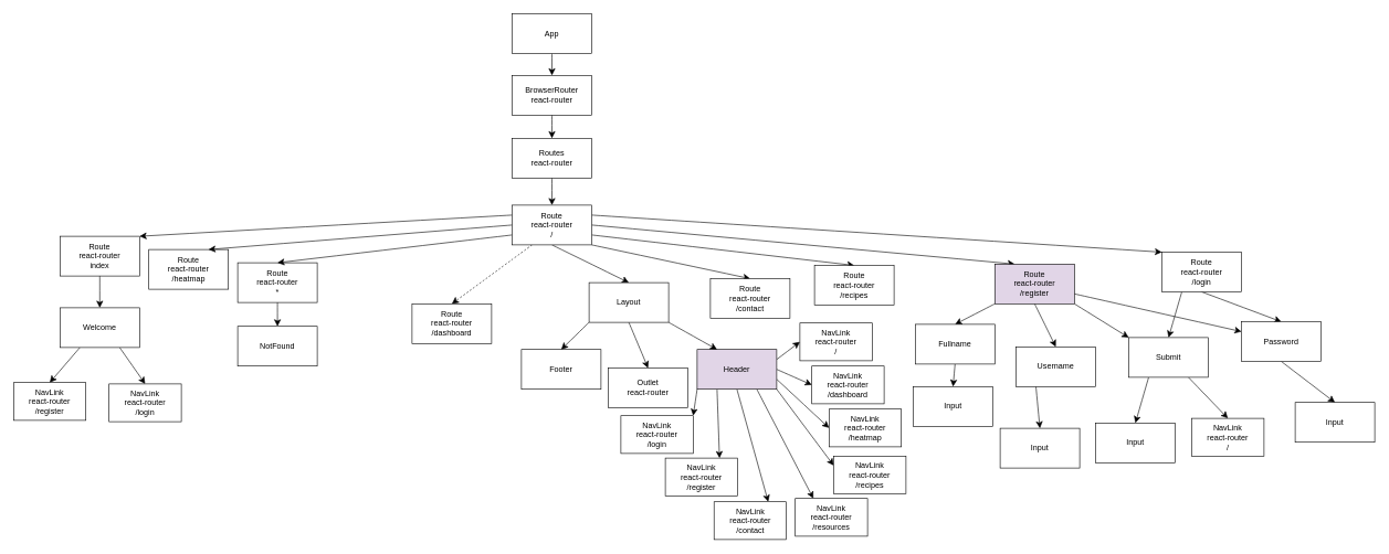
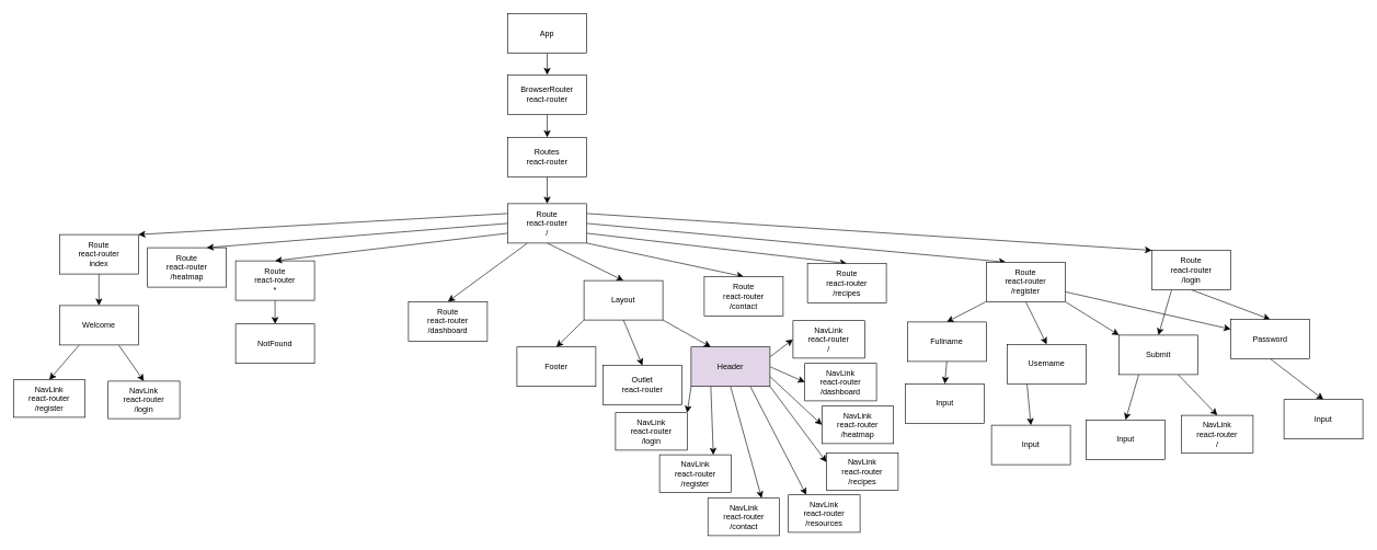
  <mxCell id="0" />
  <mxCell id="1" parent="0" />
  <mxCell id="2" style="edgeStyle=none;curved=1;rounded=0;orthogonalLoop=1;jettySize=auto;html=1;exitX=0.5;exitY=1;exitDx=0;exitDy=0;entryX=0.5;entryY=0;entryDx=0;entryDy=0;fontSize=12;startSize=8;endSize=8;" edge="1" parent="1" source="3" target="5"><mxGeometry relative="1" as="geometry" /></mxCell>
  <mxCell id="3" value="App" style="rounded=0;whiteSpace=wrap;html=1;" vertex="1" parent="1"><mxGeometry x="772" y="20" width="120" height="60" as="geometry" /></mxCell>
  <mxCell id="4" style="edgeStyle=none;curved=1;rounded=0;orthogonalLoop=1;jettySize=auto;html=1;exitX=0.5;exitY=1;exitDx=0;exitDy=0;fontSize=12;startSize=8;endSize=8;" edge="1" parent="1" source="5" target="7"><mxGeometry relative="1" as="geometry" /></mxCell>
  <mxCell id="5" value="&lt;div&gt;BrowserRouter&lt;/div&gt;react-router" style="rounded=0;whiteSpace=wrap;html=1;" vertex="1" parent="1"><mxGeometry x="772" y="113" width="120" height="60" as="geometry" /></mxCell>
  <mxCell id="6" style="edgeStyle=none;curved=1;rounded=0;orthogonalLoop=1;jettySize=auto;html=1;exitX=0.5;exitY=1;exitDx=0;exitDy=0;fontSize=12;startSize=8;endSize=8;" edge="1" parent="1" source="7" target="25"><mxGeometry relative="1" as="geometry" /></mxCell>
  <mxCell id="7" value="&lt;div&gt;Routes&lt;/div&gt;react-router" style="rounded=0;whiteSpace=wrap;html=1;" vertex="1" parent="1"><mxGeometry x="772" y="208" width="120" height="60" as="geometry" /></mxCell>
  <mxCell id="8" style="edgeStyle=none;curved=1;rounded=0;orthogonalLoop=1;jettySize=auto;html=1;exitX=0.25;exitY=1;exitDx=0;exitDy=0;entryX=0.5;entryY=0;entryDx=0;entryDy=0;fontSize=12;startSize=8;endSize=8;" edge="1" parent="1" source="10" target="62"><mxGeometry relative="1" as="geometry" /></mxCell>
  <mxCell id="9" style="edgeStyle=none;curved=1;rounded=0;orthogonalLoop=1;jettySize=auto;html=1;exitX=0.75;exitY=1;exitDx=0;exitDy=0;entryX=0.5;entryY=0;entryDx=0;entryDy=0;fontSize=12;startSize=8;endSize=8;" edge="1" parent="1" source="10" target="61"><mxGeometry relative="1" as="geometry" /></mxCell>
  <mxCell id="10" value="Welcome" style="rounded=0;whiteSpace=wrap;html=1;" vertex="1" parent="1"><mxGeometry x="90" y="464" width="120" height="60" as="geometry" /></mxCell>
  <mxCell id="11" style="edgeStyle=none;curved=1;rounded=0;orthogonalLoop=1;jettySize=auto;html=1;exitX=0.5;exitY=1;exitDx=0;exitDy=0;entryX=0.5;entryY=0;entryDx=0;entryDy=0;fontSize=12;startSize=8;endSize=8;" edge="1" parent="1" source="12" target="26"><mxGeometry relative="1" as="geometry" /></mxCell>
  <mxCell id="12" value="&lt;div&gt;Route&lt;/div&gt;&lt;div&gt;react-router&lt;/div&gt;*" style="rounded=0;whiteSpace=wrap;html=1;" vertex="1" parent="1"><mxGeometry x="358" y="396" width="120" height="60" as="geometry" /></mxCell>
  <mxCell id="13" value="&lt;div&gt;Route&lt;/div&gt;&lt;div&gt;react-router&lt;/div&gt;/heatmap" style="rounded=0;whiteSpace=wrap;html=1;" vertex="1" parent="1"><mxGeometry x="224" y="376" width="120" height="60" as="geometry" /></mxCell>
  <mxCell id="14" style="edgeStyle=none;curved=1;rounded=0;orthogonalLoop=1;jettySize=auto;html=1;exitX=0.5;exitY=1;exitDx=0;exitDy=0;entryX=0.5;entryY=0;entryDx=0;entryDy=0;fontSize=12;startSize=8;endSize=8;" edge="1" parent="1" source="15" target="10"><mxGeometry relative="1" as="geometry" /></mxCell>
  <mxCell id="15" value="&lt;div&gt;Route&lt;/div&gt;&lt;div&gt;react-router&lt;/div&gt;&lt;div&gt;index&lt;br&gt;&lt;/div&gt;" style="rounded=0;whiteSpace=wrap;html=1;" vertex="1" parent="1"><mxGeometry x="90" y="356" width="120" height="60" as="geometry" /></mxCell>
  <mxCell id="16" style="edgeStyle=none;curved=1;rounded=0;orthogonalLoop=1;jettySize=auto;html=1;exitX=0;exitY=0.25;exitDx=0;exitDy=0;entryX=1;entryY=0;entryDx=0;entryDy=0;fontSize=12;startSize=8;endSize=8;" edge="1" parent="1" source="25" target="15"><mxGeometry relative="1" as="geometry" /></mxCell>
  <mxCell id="17" style="edgeStyle=none;curved=1;rounded=0;orthogonalLoop=1;jettySize=auto;html=1;exitX=0;exitY=0.5;exitDx=0;exitDy=0;entryX=0.75;entryY=0;entryDx=0;entryDy=0;fontSize=12;startSize=8;endSize=8;" edge="1" parent="1" source="25" target="13"><mxGeometry relative="1" as="geometry" /></mxCell>
  <mxCell id="18" style="edgeStyle=none;curved=1;rounded=0;orthogonalLoop=1;jettySize=auto;html=1;exitX=0;exitY=0.75;exitDx=0;exitDy=0;entryX=0.5;entryY=0;entryDx=0;entryDy=0;fontSize=12;startSize=8;endSize=8;" edge="1" parent="1" source="25" target="12"><mxGeometry relative="1" as="geometry" /></mxCell>
  <mxCell id="19" style="edgeStyle=none;curved=1;rounded=0;orthogonalLoop=1;jettySize=auto;html=1;exitX=1;exitY=0.25;exitDx=0;exitDy=0;entryX=0;entryY=0;entryDx=0;entryDy=0;fontSize=12;startSize=8;endSize=8;" edge="1" parent="1" source="25" target="29"><mxGeometry relative="1" as="geometry" /></mxCell>
  <mxCell id="20" style="edgeStyle=none;curved=1;rounded=0;orthogonalLoop=1;jettySize=auto;html=1;exitX=1;exitY=0.5;exitDx=0;exitDy=0;entryX=0.25;entryY=0;entryDx=0;entryDy=0;fontSize=12;startSize=8;endSize=8;" edge="1" parent="1" source="25" target="37"><mxGeometry relative="1" as="geometry" /></mxCell>
  <mxCell id="21" style="edgeStyle=none;curved=1;rounded=0;orthogonalLoop=1;jettySize=auto;html=1;exitX=1;exitY=0.75;exitDx=0;exitDy=0;entryX=0.5;entryY=0;entryDx=0;entryDy=0;fontSize=12;startSize=8;endSize=8;" edge="1" parent="1" source="25" target="32"><mxGeometry relative="1" as="geometry" /></mxCell>
  <mxCell id="22" style="edgeStyle=none;curved=1;rounded=0;orthogonalLoop=1;jettySize=auto;html=1;exitX=1;exitY=1;exitDx=0;exitDy=0;entryX=0.5;entryY=0;entryDx=0;entryDy=0;fontSize=12;startSize=8;endSize=8;" edge="1" parent="1" source="25" target="31"><mxGeometry relative="1" as="geometry" /></mxCell>
- <mxCell id="23" style="edgeStyle=none;curved=1;rounded=0;orthogonalLoop=1;jettySize=auto;html=1;exitX=0.25;exitY=1;exitDx=0;exitDy=0;entryX=0.5;entryY=0;entryDx=0;entryDy=0;fontSize=12;startSize=8;endSize=8;dashed=1;" edge="1" parent="1" source="25" target="30"><mxGeometry relative="1" as="geometry" /></mxCell>
+ <mxCell id="23" style="edgeStyle=none;curved=1;rounded=0;orthogonalLoop=1;jettySize=auto;html=1;exitX=0.25;exitY=1;exitDx=0;exitDy=0;entryX=0.5;entryY=0;entryDx=0;entryDy=0;fontSize=12;startSize=8;endSize=8;" edge="1" parent="1" source="25" target="30"><mxGeometry relative="1" as="geometry" /></mxCell>
  <mxCell id="24" style="edgeStyle=none;curved=1;rounded=0;orthogonalLoop=1;jettySize=auto;html=1;exitX=0.5;exitY=1;exitDx=0;exitDy=0;entryX=0.5;entryY=0;entryDx=0;entryDy=0;fontSize=12;startSize=8;endSize=8;" edge="1" parent="1" source="25" target="52"><mxGeometry relative="1" as="geometry" /></mxCell>
  <mxCell id="25" value="&lt;div&gt;Route&lt;/div&gt;&lt;div&gt;react-router&lt;/div&gt;/" style="rounded=0;whiteSpace=wrap;html=1;" vertex="1" parent="1"><mxGeometry x="772" y="309" width="120" height="60" as="geometry" /></mxCell>
  <mxCell id="26" value="NotFound" style="rounded=0;whiteSpace=wrap;html=1;" vertex="1" parent="1"><mxGeometry x="358" y="492" width="120" height="60" as="geometry" /></mxCell>
  <mxCell id="27" style="edgeStyle=none;curved=1;rounded=0;orthogonalLoop=1;jettySize=auto;html=1;exitX=0.5;exitY=1;exitDx=0;exitDy=0;entryX=0.5;entryY=0;entryDx=0;entryDy=0;fontSize=12;startSize=8;endSize=8;" edge="1" parent="1" source="29" target="68"><mxGeometry relative="1" as="geometry" /></mxCell>
  <mxCell id="28" style="edgeStyle=none;curved=1;rounded=0;orthogonalLoop=1;jettySize=auto;html=1;exitX=0.25;exitY=1;exitDx=0;exitDy=0;entryX=0.5;entryY=0;entryDx=0;entryDy=0;fontSize=12;startSize=8;endSize=8;" edge="1" parent="1" source="29" target="71"><mxGeometry relative="1" as="geometry" /></mxCell>
  <mxCell id="29" value="&lt;div&gt;Route&lt;/div&gt;&lt;div&gt;react-router&lt;/div&gt;/login" style="rounded=0;whiteSpace=wrap;html=1;" vertex="1" parent="1"><mxGeometry x="1752" y="380" width="120" height="60" as="geometry" /></mxCell>
  <mxCell id="30" value="&lt;div&gt;Route&lt;/div&gt;&lt;div&gt;react-router&lt;/div&gt;/dashboard" style="rounded=0;whiteSpace=wrap;html=1;" vertex="1" parent="1"><mxGeometry x="621" y="458" width="120" height="60" as="geometry" /></mxCell>
  <mxCell id="31" value="&lt;div&gt;Route&lt;/div&gt;&lt;div&gt;react-router&lt;/div&gt;/contact" style="rounded=0;whiteSpace=wrap;html=1;" vertex="1" parent="1"><mxGeometry x="1071" y="420" width="120" height="60" as="geometry" /></mxCell>
  <mxCell id="32" value="&lt;div&gt;Route&lt;/div&gt;&lt;div&gt;react-router&lt;/div&gt;/recipes" style="rounded=0;whiteSpace=wrap;html=1;" vertex="1" parent="1"><mxGeometry x="1228" y="400" width="120" height="60" as="geometry" /></mxCell>
  <mxCell id="33" style="edgeStyle=none;curved=1;rounded=0;orthogonalLoop=1;jettySize=auto;html=1;exitX=0;exitY=1;exitDx=0;exitDy=0;entryX=0.5;entryY=0;entryDx=0;entryDy=0;fontSize=12;startSize=8;endSize=8;" edge="1" parent="1" source="37" target="64"><mxGeometry relative="1" as="geometry" /></mxCell>
  <mxCell id="34" style="edgeStyle=none;curved=1;rounded=0;orthogonalLoop=1;jettySize=auto;html=1;exitX=0.5;exitY=1;exitDx=0;exitDy=0;entryX=0.5;entryY=0;entryDx=0;entryDy=0;fontSize=12;startSize=8;endSize=8;" edge="1" parent="1" source="37" target="66"><mxGeometry relative="1" as="geometry" /></mxCell>
  <mxCell id="35" style="edgeStyle=none;curved=1;rounded=0;orthogonalLoop=1;jettySize=auto;html=1;exitX=1;exitY=1;exitDx=0;exitDy=0;entryX=0;entryY=0;entryDx=0;entryDy=0;fontSize=12;startSize=8;endSize=8;" edge="1" parent="1" source="37" target="71"><mxGeometry relative="1" as="geometry" /></mxCell>
  <mxCell id="36" style="edgeStyle=none;curved=1;rounded=0;orthogonalLoop=1;jettySize=auto;html=1;exitX=1;exitY=0.75;exitDx=0;exitDy=0;entryX=0;entryY=0.25;entryDx=0;entryDy=0;fontSize=12;startSize=8;endSize=8;" edge="1" parent="1" source="37" target="68"><mxGeometry relative="1" as="geometry" /></mxCell>
- <mxCell id="37" value="&lt;div&gt;Route&lt;/div&gt;&lt;div&gt;react-router&lt;/div&gt;/register" style="rounded=0;whiteSpace=wrap;html=1;fillColor=#e1d5e7;" vertex="1" parent="1"><mxGeometry x="1500" y="398" width="120" height="60" as="geometry" /></mxCell>
+ <mxCell id="37" value="&lt;div&gt;Route&lt;/div&gt;&lt;div&gt;react-router&lt;/div&gt;/register" style="rounded=0;whiteSpace=wrap;html=1;" vertex="1" parent="1"><mxGeometry x="1500" y="398" width="120" height="60" as="geometry" /></mxCell>
  <mxCell id="38" value="Footer" style="rounded=0;whiteSpace=wrap;html=1;" vertex="1" parent="1"><mxGeometry x="786" y="527" width="120" height="60" as="geometry" /></mxCell>
  <mxCell id="39" value="&lt;div&gt;Outlet&lt;/div&gt;&lt;div&gt;react-router&lt;br&gt;&lt;/div&gt;" style="rounded=0;whiteSpace=wrap;html=1;" vertex="1" parent="1"><mxGeometry x="917" y="555" width="120" height="60" as="geometry" /></mxCell>
  <mxCell id="40" style="edgeStyle=none;curved=1;rounded=0;orthogonalLoop=1;jettySize=auto;html=1;exitX=1;exitY=0.25;exitDx=0;exitDy=0;entryX=0;entryY=0.5;entryDx=0;entryDy=0;fontSize=12;startSize=8;endSize=8;" edge="1" parent="1" source="48" target="53"><mxGeometry relative="1" as="geometry" /></mxCell>
  <mxCell id="41" style="edgeStyle=none;curved=1;rounded=0;orthogonalLoop=1;jettySize=auto;html=1;exitX=1;exitY=0.5;exitDx=0;exitDy=0;entryX=0;entryY=0.5;entryDx=0;entryDy=0;fontSize=12;startSize=8;endSize=8;" edge="1" parent="1" source="48" target="60"><mxGeometry relative="1" as="geometry" /></mxCell>
  <mxCell id="42" style="edgeStyle=none;curved=1;rounded=0;orthogonalLoop=1;jettySize=auto;html=1;exitX=1;exitY=0.75;exitDx=0;exitDy=0;entryX=0;entryY=0.5;entryDx=0;entryDy=0;fontSize=12;startSize=8;endSize=8;" edge="1" parent="1" source="48" target="59"><mxGeometry relative="1" as="geometry" /></mxCell>
  <mxCell id="43" style="edgeStyle=none;curved=1;rounded=0;orthogonalLoop=1;jettySize=auto;html=1;exitX=1;exitY=1;exitDx=0;exitDy=0;entryX=0;entryY=0.25;entryDx=0;entryDy=0;fontSize=12;startSize=8;endSize=8;" edge="1" parent="1" source="48" target="58"><mxGeometry relative="1" as="geometry" /></mxCell>
  <mxCell id="44" style="edgeStyle=none;curved=1;rounded=0;orthogonalLoop=1;jettySize=auto;html=1;exitX=0.75;exitY=1;exitDx=0;exitDy=0;entryX=0.25;entryY=0;entryDx=0;entryDy=0;fontSize=12;startSize=8;endSize=8;" edge="1" parent="1" source="48" target="57"><mxGeometry relative="1" as="geometry" /></mxCell>
  <mxCell id="45" style="edgeStyle=none;curved=1;rounded=0;orthogonalLoop=1;jettySize=auto;html=1;exitX=0.5;exitY=1;exitDx=0;exitDy=0;entryX=0.75;entryY=0;entryDx=0;entryDy=0;fontSize=12;startSize=8;endSize=8;" edge="1" parent="1" source="48" target="56"><mxGeometry relative="1" as="geometry" /></mxCell>
  <mxCell id="46" style="edgeStyle=none;curved=1;rounded=0;orthogonalLoop=1;jettySize=auto;html=1;exitX=0.25;exitY=1;exitDx=0;exitDy=0;entryX=0.75;entryY=0;entryDx=0;entryDy=0;fontSize=12;startSize=8;endSize=8;" edge="1" parent="1" source="48" target="55"><mxGeometry relative="1" as="geometry" /></mxCell>
  <mxCell id="47" style="edgeStyle=none;curved=1;rounded=0;orthogonalLoop=1;jettySize=auto;html=1;exitX=0;exitY=1;exitDx=0;exitDy=0;entryX=1;entryY=0;entryDx=0;entryDy=0;fontSize=12;startSize=8;endSize=8;" edge="1" parent="1" source="48" target="54"><mxGeometry relative="1" as="geometry" /></mxCell>
  <mxCell id="48" value="Header" style="rounded=0;whiteSpace=wrap;html=1;fillColor=#e1d5e7;" vertex="1" parent="1"><mxGeometry x="1051" y="527" width="120" height="60" as="geometry" /></mxCell>
  <mxCell id="49" style="edgeStyle=none;curved=1;rounded=0;orthogonalLoop=1;jettySize=auto;html=1;exitX=0;exitY=1;exitDx=0;exitDy=0;entryX=0.5;entryY=0;entryDx=0;entryDy=0;fontSize=12;startSize=8;endSize=8;" edge="1" parent="1" source="52" target="38"><mxGeometry relative="1" as="geometry" /></mxCell>
  <mxCell id="50" style="edgeStyle=none;curved=1;rounded=0;orthogonalLoop=1;jettySize=auto;html=1;exitX=0.5;exitY=1;exitDx=0;exitDy=0;entryX=0.5;entryY=0;entryDx=0;entryDy=0;fontSize=12;startSize=8;endSize=8;" edge="1" parent="1" source="52" target="39"><mxGeometry relative="1" as="geometry" /></mxCell>
  <mxCell id="51" style="edgeStyle=none;curved=1;rounded=0;orthogonalLoop=1;jettySize=auto;html=1;exitX=1;exitY=1;exitDx=0;exitDy=0;entryX=0.25;entryY=0;entryDx=0;entryDy=0;fontSize=12;startSize=8;endSize=8;" edge="1" parent="1" source="52" target="48"><mxGeometry relative="1" as="geometry" /></mxCell>
  <mxCell id="52" value="Layout" style="rounded=0;whiteSpace=wrap;html=1;" vertex="1" parent="1"><mxGeometry x="888" y="426" width="120" height="60" as="geometry" /></mxCell>
  <mxCell id="53" value="&lt;div&gt;NavLink&lt;/div&gt;&lt;div&gt;react-router&lt;/div&gt;&lt;div&gt;/&lt;br&gt;&lt;/div&gt;" style="rounded=0;whiteSpace=wrap;html=1;" vertex="1" parent="1"><mxGeometry x="1206" y="487" width="109" height="57" as="geometry" /></mxCell>
  <mxCell id="54" value="&lt;div&gt;NavLink&lt;/div&gt;&lt;div&gt;react-router&lt;/div&gt;&lt;div&gt;/login&lt;/div&gt;" style="rounded=0;whiteSpace=wrap;html=1;" vertex="1" parent="1"><mxGeometry x="936" y="627" width="109" height="57" as="geometry" /></mxCell>
  <mxCell id="55" value="&lt;div&gt;NavLink&lt;/div&gt;&lt;div&gt;react-router&lt;/div&gt;&lt;div&gt;/register&lt;/div&gt;" style="rounded=0;whiteSpace=wrap;html=1;" vertex="1" parent="1"><mxGeometry x="1003" y="691" width="109" height="57" as="geometry" /></mxCell>
  <mxCell id="56" value="&lt;div&gt;NavLink&lt;/div&gt;&lt;div&gt;react-router&lt;/div&gt;&lt;div&gt;/contact&lt;/div&gt;" style="rounded=0;whiteSpace=wrap;html=1;" vertex="1" parent="1"><mxGeometry x="1076.5" y="757" width="109" height="57" as="geometry" /></mxCell>
  <mxCell id="57" value="&lt;div&gt;NavLink&lt;/div&gt;&lt;div&gt;react-router&lt;/div&gt;&lt;div&gt;/resources&lt;/div&gt;" style="rounded=0;whiteSpace=wrap;html=1;" vertex="1" parent="1"><mxGeometry x="1199" y="752" width="109" height="57" as="geometry" /></mxCell>
  <mxCell id="58" value="&lt;div&gt;NavLink&lt;/div&gt;&lt;div&gt;react-router&lt;/div&gt;&lt;div&gt;/recipes&lt;/div&gt;" style="rounded=0;whiteSpace=wrap;html=1;" vertex="1" parent="1"><mxGeometry x="1257" y="688" width="109" height="57" as="geometry" /></mxCell>
  <mxCell id="59" value="&lt;div&gt;NavLink&lt;/div&gt;&lt;div&gt;react-router&lt;/div&gt;&lt;div&gt;/heatmap&lt;/div&gt;" style="rounded=0;whiteSpace=wrap;html=1;" vertex="1" parent="1"><mxGeometry x="1250" y="617" width="109" height="57" as="geometry" /></mxCell>
  <mxCell id="60" value="&lt;div&gt;NavLink&lt;/div&gt;&lt;div&gt;react-router&lt;/div&gt;&lt;div&gt;/dashboard&lt;/div&gt;" style="rounded=0;whiteSpace=wrap;html=1;" vertex="1" parent="1"><mxGeometry x="1224" y="552" width="109" height="57" as="geometry" /></mxCell>
  <mxCell id="61" value="&lt;div&gt;NavLink&lt;/div&gt;&lt;div&gt;react-router&lt;/div&gt;&lt;div&gt;/login&lt;/div&gt;" style="rounded=0;whiteSpace=wrap;html=1;" vertex="1" parent="1"><mxGeometry x="164" y="579" width="109" height="57" as="geometry" /></mxCell>
  <mxCell id="62" value="&lt;div&gt;NavLink&lt;/div&gt;&lt;div&gt;react-router&lt;/div&gt;&lt;div&gt;/register&lt;/div&gt;" style="rounded=0;whiteSpace=wrap;html=1;" vertex="1" parent="1"><mxGeometry x="20" y="577" width="109" height="57" as="geometry" /></mxCell>
  <mxCell id="63" style="edgeStyle=none;curved=1;rounded=0;orthogonalLoop=1;jettySize=auto;html=1;exitX=0.5;exitY=1;exitDx=0;exitDy=0;entryX=0.5;entryY=0;entryDx=0;entryDy=0;fontSize=12;startSize=8;endSize=8;" edge="1" parent="1" source="64" target="73"><mxGeometry relative="1" as="geometry" /></mxCell>
  <mxCell id="64" value="Fullname" style="rounded=0;whiteSpace=wrap;html=1;" vertex="1" parent="1"><mxGeometry x="1380" y="489" width="120" height="60" as="geometry" /></mxCell>
  <mxCell id="65" style="edgeStyle=none;curved=1;rounded=0;orthogonalLoop=1;jettySize=auto;html=1;exitX=0.25;exitY=1;exitDx=0;exitDy=0;entryX=0.5;entryY=0;entryDx=0;entryDy=0;fontSize=12;startSize=8;endSize=8;" edge="1" parent="1" source="66" target="74"><mxGeometry relative="1" as="geometry" /></mxCell>
  <mxCell id="66" value="Username" style="rounded=0;whiteSpace=wrap;html=1;" vertex="1" parent="1"><mxGeometry x="1532" y="523" width="120" height="60" as="geometry" /></mxCell>
  <mxCell id="67" style="edgeStyle=none;curved=1;rounded=0;orthogonalLoop=1;jettySize=auto;html=1;exitX=0.5;exitY=1;exitDx=0;exitDy=0;entryX=0.5;entryY=0;entryDx=0;entryDy=0;fontSize=12;startSize=8;endSize=8;" edge="1" parent="1" source="68" target="76"><mxGeometry relative="1" as="geometry" /></mxCell>
  <mxCell id="68" value="Password" style="rounded=0;whiteSpace=wrap;html=1;" vertex="1" parent="1"><mxGeometry x="1872" y="485" width="120" height="60" as="geometry" /></mxCell>
  <mxCell id="69" style="edgeStyle=none;curved=1;rounded=0;orthogonalLoop=1;jettySize=auto;html=1;exitX=0.25;exitY=1;exitDx=0;exitDy=0;entryX=0.5;entryY=0;entryDx=0;entryDy=0;fontSize=12;startSize=8;endSize=8;" edge="1" parent="1" source="71" target="75"><mxGeometry relative="1" as="geometry" /></mxCell>
  <mxCell id="70" style="edgeStyle=none;curved=1;rounded=0;orthogonalLoop=1;jettySize=auto;html=1;exitX=0.75;exitY=1;exitDx=0;exitDy=0;entryX=0.5;entryY=0;entryDx=0;entryDy=0;fontSize=12;startSize=8;endSize=8;" edge="1" parent="1" source="71" target="72"><mxGeometry relative="1" as="geometry" /></mxCell>
  <mxCell id="71" value="Submit" style="rounded=0;whiteSpace=wrap;html=1;" vertex="1" parent="1"><mxGeometry x="1702" y="509" width="120" height="60" as="geometry" /></mxCell>
  <mxCell id="72" value="&lt;div&gt;NavLink&lt;/div&gt;&lt;div&gt;react-router&lt;/div&gt;&lt;div&gt;/&lt;/div&gt;" style="rounded=0;whiteSpace=wrap;html=1;" vertex="1" parent="1"><mxGeometry x="1797" y="631" width="109" height="57" as="geometry" /></mxCell>
  <mxCell id="73" value="Input" style="rounded=0;whiteSpace=wrap;html=1;" vertex="1" parent="1"><mxGeometry x="1377" y="583" width="120" height="60" as="geometry" /></mxCell>
  <mxCell id="74" value="Input" style="rounded=0;whiteSpace=wrap;html=1;" vertex="1" parent="1"><mxGeometry x="1508" y="646" width="120" height="60" as="geometry" /></mxCell>
  <mxCell id="75" value="Input" style="rounded=0;whiteSpace=wrap;html=1;" vertex="1" parent="1"><mxGeometry x="1652" y="638" width="120" height="60" as="geometry" /></mxCell>
  <mxCell id="76" value="Input" style="rounded=0;whiteSpace=wrap;html=1;" vertex="1" parent="1"><mxGeometry x="1953" y="607" width="120" height="60" as="geometry" /></mxCell>
